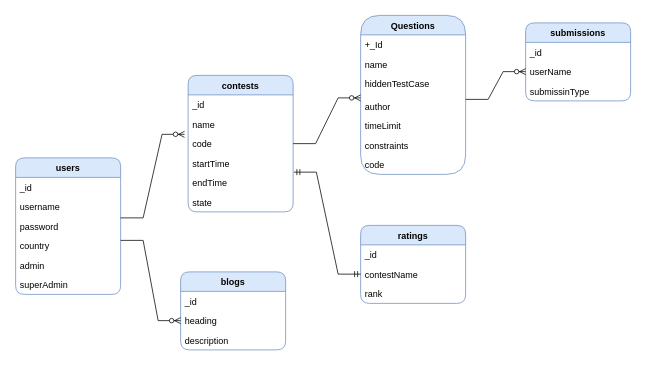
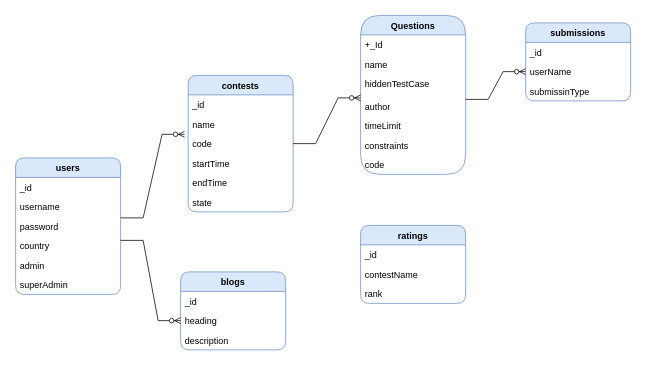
  <mxCell id="0" />
  <mxCell id="1" parent="0" />
  <mxCell id="2" value="users" style="swimlane;fontStyle=1;childLayout=stackLayout;horizontal=1;startSize=26;horizontalStack=0;resizeParent=1;resizeParentMax=0;resizeLast=0;collapsible=1;marginBottom=0;fillColor=#dae8fc;strokeColor=#6c8ebf;rounded=1;" parent="1" vertex="1"><mxGeometry x="20" y="210" width="140" height="182" as="geometry" /></mxCell>
  <mxCell id="3" value="_id" style="text;strokeColor=none;fillColor=none;align=left;verticalAlign=top;spacingLeft=4;spacingRight=4;overflow=hidden;rotatable=0;points=[[0,0.5],[1,0.5]];portConstraint=eastwest;" parent="2" vertex="1"><mxGeometry y="26" width="140" height="26" as="geometry" /></mxCell>
  <mxCell id="4" value="username" style="text;strokeColor=none;fillColor=none;align=left;verticalAlign=top;spacingLeft=4;spacingRight=4;overflow=hidden;rotatable=0;points=[[0,0.5],[1,0.5]];portConstraint=eastwest;" parent="2" vertex="1"><mxGeometry y="52" width="140" height="26" as="geometry" /></mxCell>
  <mxCell id="5" value="password&#10;&#10;" style="text;strokeColor=none;fillColor=none;align=left;verticalAlign=top;spacingLeft=4;spacingRight=4;overflow=hidden;rotatable=0;points=[[0,0.5],[1,0.5]];portConstraint=eastwest;" parent="2" vertex="1"><mxGeometry y="78" width="140" height="26" as="geometry" /></mxCell>
  <mxCell id="6" value="country" style="text;strokeColor=none;fillColor=none;align=left;verticalAlign=top;spacingLeft=4;spacingRight=4;overflow=hidden;rotatable=0;points=[[0,0.5],[1,0.5]];portConstraint=eastwest;" parent="2" vertex="1"><mxGeometry y="104" width="140" height="26" as="geometry" /></mxCell>
  <mxCell id="7" value="admin" style="text;strokeColor=none;fillColor=none;align=left;verticalAlign=top;spacingLeft=4;spacingRight=4;overflow=hidden;rotatable=0;points=[[0,0.5],[1,0.5]];portConstraint=eastwest;" parent="2" vertex="1"><mxGeometry y="130" width="140" height="26" as="geometry" /></mxCell>
  <mxCell id="8" value="superAdmin" style="text;strokeColor=none;fillColor=none;align=left;verticalAlign=top;spacingLeft=4;spacingRight=4;overflow=hidden;rotatable=0;points=[[0,0.5],[1,0.5]];portConstraint=eastwest;" parent="2" vertex="1"><mxGeometry y="156" width="140" height="26" as="geometry" /></mxCell>
  <mxCell id="9" value="ratings" style="swimlane;fontStyle=1;childLayout=stackLayout;horizontal=1;startSize=26;horizontalStack=0;resizeParent=1;resizeParentMax=0;resizeLast=0;collapsible=1;marginBottom=0;fillColor=#dae8fc;strokeColor=#6c8ebf;rounded=1;" parent="1" vertex="1"><mxGeometry x="480" y="300" width="140" height="104" as="geometry" /></mxCell>
  <mxCell id="10" value="_id" style="text;strokeColor=none;fillColor=none;align=left;verticalAlign=top;spacingLeft=4;spacingRight=4;overflow=hidden;rotatable=0;points=[[0,0.5],[1,0.5]];portConstraint=eastwest;" parent="9" vertex="1"><mxGeometry y="26" width="140" height="26" as="geometry" /></mxCell>
  <mxCell id="11" value="contestName" style="text;strokeColor=none;fillColor=none;align=left;verticalAlign=top;spacingLeft=4;spacingRight=4;overflow=hidden;rotatable=0;points=[[0,0.5],[1,0.5]];portConstraint=eastwest;" parent="9" vertex="1"><mxGeometry y="52" width="140" height="26" as="geometry" /></mxCell>
  <mxCell id="12" value="rank" style="text;strokeColor=none;fillColor=none;align=left;verticalAlign=top;spacingLeft=4;spacingRight=4;overflow=hidden;rotatable=0;points=[[0,0.5],[1,0.5]];portConstraint=eastwest;" parent="9" vertex="1"><mxGeometry y="78" width="140" height="26" as="geometry" /></mxCell>
  <mxCell id="13" value="blogs" style="swimlane;fontStyle=1;childLayout=stackLayout;horizontal=1;startSize=26;horizontalStack=0;resizeParent=1;resizeParentMax=0;resizeLast=0;collapsible=1;marginBottom=0;fillColor=#dae8fc;strokeColor=#6c8ebf;rounded=1;" parent="1" vertex="1"><mxGeometry x="240" y="362" width="140" height="104" as="geometry" /></mxCell>
  <mxCell id="14" value="_id" style="text;strokeColor=none;fillColor=none;align=left;verticalAlign=top;spacingLeft=4;spacingRight=4;overflow=hidden;rotatable=0;points=[[0,0.5],[1,0.5]];portConstraint=eastwest;" parent="13" vertex="1"><mxGeometry y="26" width="140" height="26" as="geometry" /></mxCell>
  <mxCell id="15" value="heading" style="text;strokeColor=none;fillColor=none;align=left;verticalAlign=top;spacingLeft=4;spacingRight=4;overflow=hidden;rotatable=0;points=[[0,0.5],[1,0.5]];portConstraint=eastwest;" parent="13" vertex="1"><mxGeometry y="52" width="140" height="26" as="geometry" /></mxCell>
  <mxCell id="16" value="description" style="text;strokeColor=none;fillColor=none;align=left;verticalAlign=top;spacingLeft=4;spacingRight=4;overflow=hidden;rotatable=0;points=[[0,0.5],[1,0.5]];portConstraint=eastwest;" parent="13" vertex="1"><mxGeometry y="78" width="140" height="26" as="geometry" /></mxCell>
  <mxCell id="17" value="contests" style="swimlane;fontStyle=1;childLayout=stackLayout;horizontal=1;startSize=26;horizontalStack=0;resizeParent=1;resizeParentMax=0;resizeLast=0;collapsible=1;marginBottom=0;fillColor=#dae8fc;strokeColor=#6c8ebf;rounded=1;" parent="1" vertex="1"><mxGeometry x="250" y="100" width="140" height="182" as="geometry" /></mxCell>
  <mxCell id="18" value="_id" style="text;strokeColor=none;fillColor=none;align=left;verticalAlign=top;spacingLeft=4;spacingRight=4;overflow=hidden;rotatable=0;points=[[0,0.5],[1,0.5]];portConstraint=eastwest;" parent="17" vertex="1"><mxGeometry y="26" width="140" height="26" as="geometry" /></mxCell>
  <mxCell id="19" value="name" style="text;strokeColor=none;fillColor=none;align=left;verticalAlign=top;spacingLeft=4;spacingRight=4;overflow=hidden;rotatable=0;points=[[0,0.5],[1,0.5]];portConstraint=eastwest;" parent="17" vertex="1"><mxGeometry y="52" width="140" height="26" as="geometry" /></mxCell>
  <mxCell id="20" value="code" style="text;strokeColor=none;fillColor=none;align=left;verticalAlign=top;spacingLeft=4;spacingRight=4;overflow=hidden;rotatable=0;points=[[0,0.5],[1,0.5]];portConstraint=eastwest;" parent="17" vertex="1"><mxGeometry y="78" width="140" height="26" as="geometry" /></mxCell>
  <mxCell id="21" value="startTime" style="text;strokeColor=none;fillColor=none;align=left;verticalAlign=top;spacingLeft=4;spacingRight=4;overflow=hidden;rotatable=0;points=[[0,0.5],[1,0.5]];portConstraint=eastwest;" parent="17" vertex="1"><mxGeometry y="104" width="140" height="26" as="geometry" /></mxCell>
  <mxCell id="22" value="endTime" style="text;strokeColor=none;fillColor=none;align=left;verticalAlign=top;spacingLeft=4;spacingRight=4;overflow=hidden;rotatable=0;points=[[0,0.5],[1,0.5]];portConstraint=eastwest;" parent="17" vertex="1"><mxGeometry y="130" width="140" height="26" as="geometry" /></mxCell>
  <mxCell id="23" value="state" style="text;strokeColor=none;fillColor=none;align=left;verticalAlign=top;spacingLeft=4;spacingRight=4;overflow=hidden;rotatable=0;points=[[0,0.5],[1,0.5]];portConstraint=eastwest;" parent="17" vertex="1"><mxGeometry y="156" width="140" height="26" as="geometry" /></mxCell>
  <mxCell id="24" value="Questions" style="swimlane;fontStyle=1;childLayout=stackLayout;horizontal=1;startSize=26;horizontalStack=0;resizeParent=1;resizeParentMax=0;resizeLast=0;collapsible=1;marginBottom=0;fillColor=#dae8fc;strokeColor=#6c8ebf;rounded=1;strokeWidth=1;arcSize=33;" parent="1" vertex="1"><mxGeometry x="480" y="20" width="140" height="212" as="geometry" /></mxCell>
  <mxCell id="25" value="+_Id" style="text;strokeColor=none;fillColor=none;align=left;verticalAlign=top;spacingLeft=4;spacingRight=4;overflow=hidden;rotatable=0;points=[[0,0.5],[1,0.5]];portConstraint=eastwest;" parent="24" vertex="1"><mxGeometry y="26" width="140" height="26" as="geometry" /></mxCell>
  <mxCell id="26" value="name" style="text;strokeColor=none;fillColor=none;align=left;verticalAlign=top;spacingLeft=4;spacingRight=4;overflow=hidden;rotatable=0;points=[[0,0.5],[1,0.5]];portConstraint=eastwest;" parent="24" vertex="1"><mxGeometry y="52" width="140" height="26" as="geometry" /></mxCell>
  <mxCell id="27" value="hiddenTestCase" style="text;strokeColor=none;fillColor=none;align=left;verticalAlign=top;spacingLeft=4;spacingRight=4;overflow=hidden;rotatable=0;points=[[0,0.5],[1,0.5]];portConstraint=eastwest;" parent="24" vertex="1"><mxGeometry y="78" width="140" height="30" as="geometry" /></mxCell>
  <mxCell id="28" value="author" style="text;strokeColor=none;fillColor=none;align=left;verticalAlign=top;spacingLeft=4;spacingRight=4;overflow=hidden;rotatable=0;points=[[0,0.5],[1,0.5]];portConstraint=eastwest;" parent="24" vertex="1"><mxGeometry y="108" width="140" height="26" as="geometry" /></mxCell>
  <mxCell id="29" value="timeLimit" style="text;strokeColor=none;fillColor=none;align=left;verticalAlign=top;spacingLeft=4;spacingRight=4;overflow=hidden;rotatable=0;points=[[0,0.5],[1,0.5]];portConstraint=eastwest;" parent="24" vertex="1"><mxGeometry y="134" width="140" height="26" as="geometry" /></mxCell>
  <mxCell id="30" value="constraints" style="text;strokeColor=none;fillColor=none;align=left;verticalAlign=top;spacingLeft=4;spacingRight=4;overflow=hidden;rotatable=0;points=[[0,0.5],[1,0.5]];portConstraint=eastwest;" parent="24" vertex="1"><mxGeometry y="160" width="140" height="26" as="geometry" /></mxCell>
  <mxCell id="31" value="code" style="text;strokeColor=none;fillColor=none;align=left;verticalAlign=top;spacingLeft=4;spacingRight=4;overflow=hidden;rotatable=0;points=[[0,0.5],[1,0.5]];portConstraint=eastwest;" parent="24" vertex="1"><mxGeometry y="186" width="140" height="26" as="geometry" /></mxCell>
  <mxCell id="32" value="" style="edgeStyle=entityRelationEdgeStyle;fontSize=12;html=1;endArrow=ERzeroToMany;endFill=1;rounded=0;entryX=-0.034;entryY=0.023;entryDx=0;entryDy=0;entryPerimeter=0;" parent="1" target="20" edge="1"><mxGeometry width="100" height="100" relative="1" as="geometry"><mxPoint x="160" y="290" as="sourcePoint" /><mxPoint x="260" y="190" as="targetPoint" /></mxGeometry></mxCell>
  <mxCell id="33" value="" style="edgeStyle=entityRelationEdgeStyle;fontSize=12;html=1;endArrow=ERzeroToMany;endFill=1;rounded=0;entryX=0;entryY=0.5;entryDx=0;entryDy=0;" parent="1" target="15" edge="1"><mxGeometry width="100" height="100" relative="1" as="geometry"><mxPoint x="160" y="320" as="sourcePoint" /><mxPoint x="450" y="250" as="targetPoint" /></mxGeometry></mxCell>
  <mxCell id="34" value="" style="edgeStyle=entityRelationEdgeStyle;fontSize=12;html=1;endArrow=ERzeroToMany;endFill=1;rounded=0;exitX=1;exitY=0.5;exitDx=0;exitDy=0;entryX=0;entryY=0.077;entryDx=0;entryDy=0;entryPerimeter=0;" parent="1" source="20" target="28" edge="1"><mxGeometry width="100" height="100" relative="1" as="geometry"><mxPoint x="360" y="350" as="sourcePoint" /><mxPoint x="460" y="250" as="targetPoint" /></mxGeometry></mxCell>
  <mxCell id="35" value="submissions" style="swimlane;fontStyle=1;childLayout=stackLayout;horizontal=1;startSize=26;horizontalStack=0;resizeParent=1;resizeParentMax=0;resizeLast=0;collapsible=1;marginBottom=0;fillColor=#dae8fc;strokeColor=#6c8ebf;rounded=1;" parent="1" vertex="1"><mxGeometry x="700" y="30" width="140" height="104" as="geometry" /></mxCell>
  <mxCell id="36" value="_id" style="text;strokeColor=none;fillColor=none;align=left;verticalAlign=top;spacingLeft=4;spacingRight=4;overflow=hidden;rotatable=0;points=[[0,0.5],[1,0.5]];portConstraint=eastwest;" parent="35" vertex="1"><mxGeometry y="26" width="140" height="26" as="geometry" /></mxCell>
  <mxCell id="37" value="userName" style="text;strokeColor=none;fillColor=none;align=left;verticalAlign=top;spacingLeft=4;spacingRight=4;overflow=hidden;rotatable=0;points=[[0,0.5],[1,0.5]];portConstraint=eastwest;" parent="35" vertex="1"><mxGeometry y="52" width="140" height="26" as="geometry" /></mxCell>
  <mxCell id="38" value="submissinType" style="text;strokeColor=none;fillColor=none;align=left;verticalAlign=top;spacingLeft=4;spacingRight=4;overflow=hidden;rotatable=0;points=[[0,0.5],[1,0.5]];portConstraint=eastwest;" parent="35" vertex="1"><mxGeometry y="78" width="140" height="26" as="geometry" /></mxCell>
  <mxCell id="39" value="" style="edgeStyle=entityRelationEdgeStyle;fontSize=12;html=1;endArrow=ERzeroToMany;endFill=1;rounded=0;entryX=0;entryY=0.5;entryDx=0;entryDy=0;" parent="1" target="37" edge="1"><mxGeometry width="100" height="100" relative="1" as="geometry"><mxPoint x="620" y="132" as="sourcePoint" /><mxPoint x="690" y="120" as="targetPoint" /></mxGeometry></mxCell>
- <mxCell id="40" value="" style="edgeStyle=entityRelationEdgeStyle;fontSize=12;html=1;endArrow=ERmandOne;startArrow=ERmandOne;rounded=0;entryX=0;entryY=0.5;entryDx=0;entryDy=0;exitX=1.007;exitY=-0.038;exitDx=0;exitDy=0;exitPerimeter=0;" edge="1" parent="1" source="22" target="11"><mxGeometry width="100" height="100" relative="1" as="geometry"><mxPoint x="300" y="310" as="sourcePoint" /><mxPoint x="400" y="210" as="targetPoint" /></mxGeometry></mxCell>
